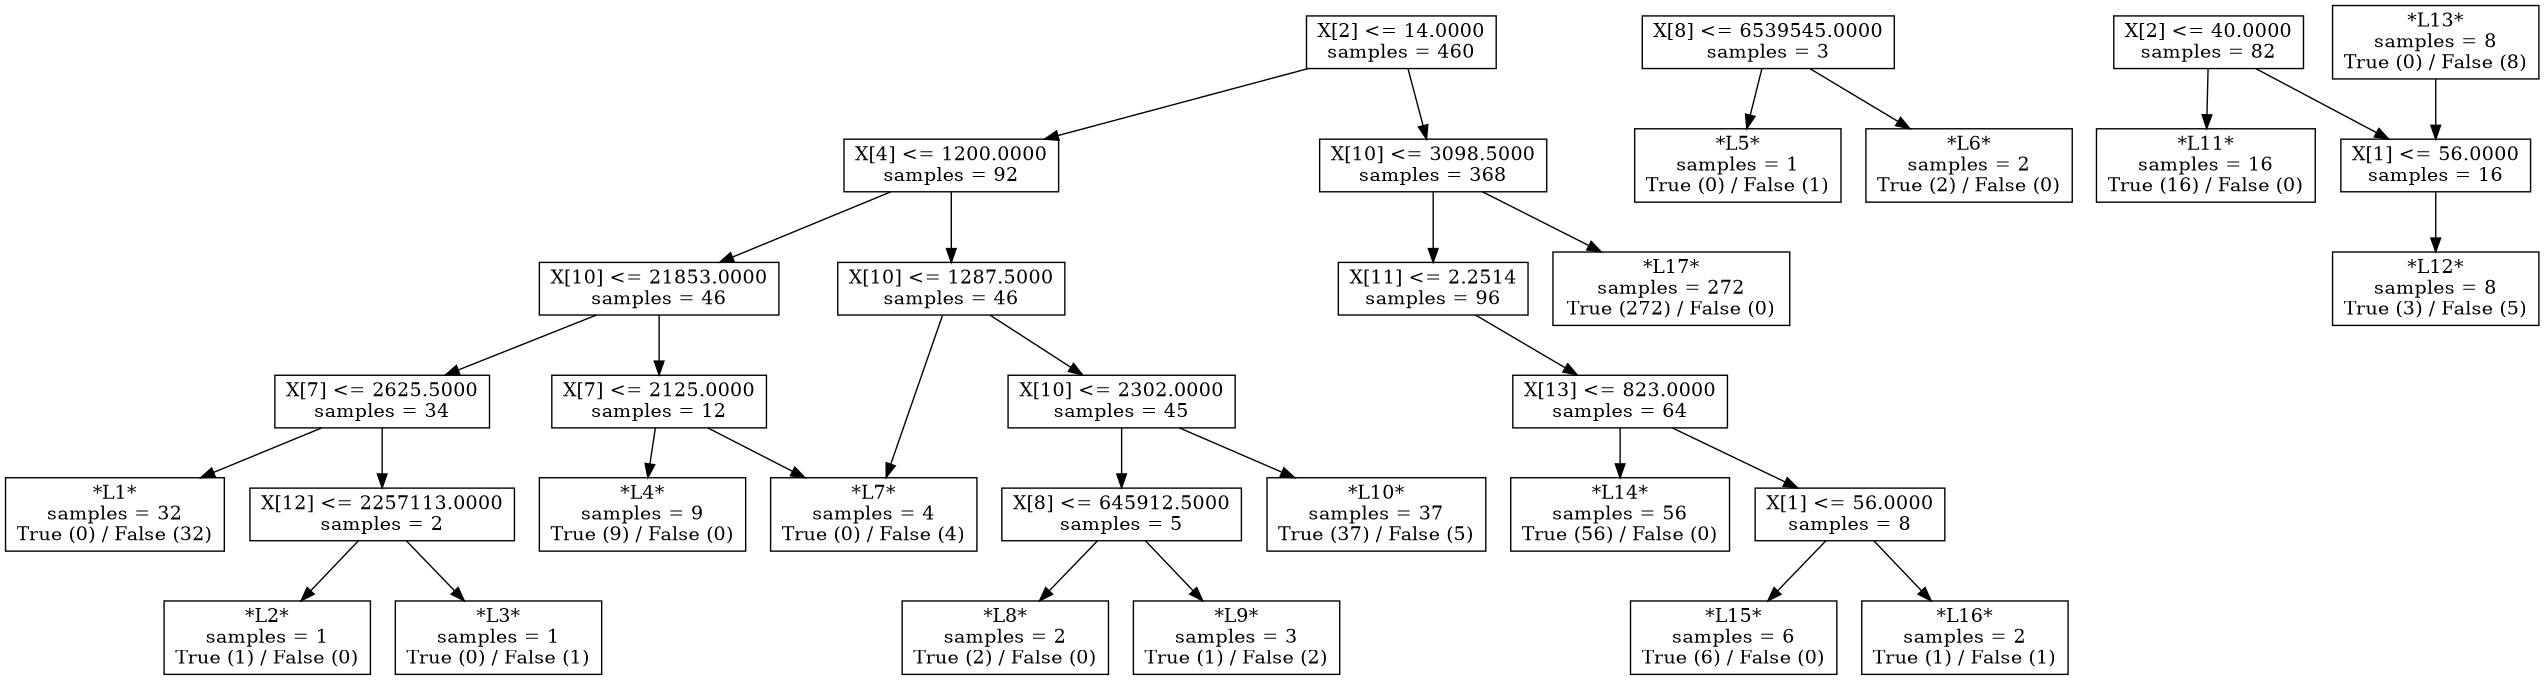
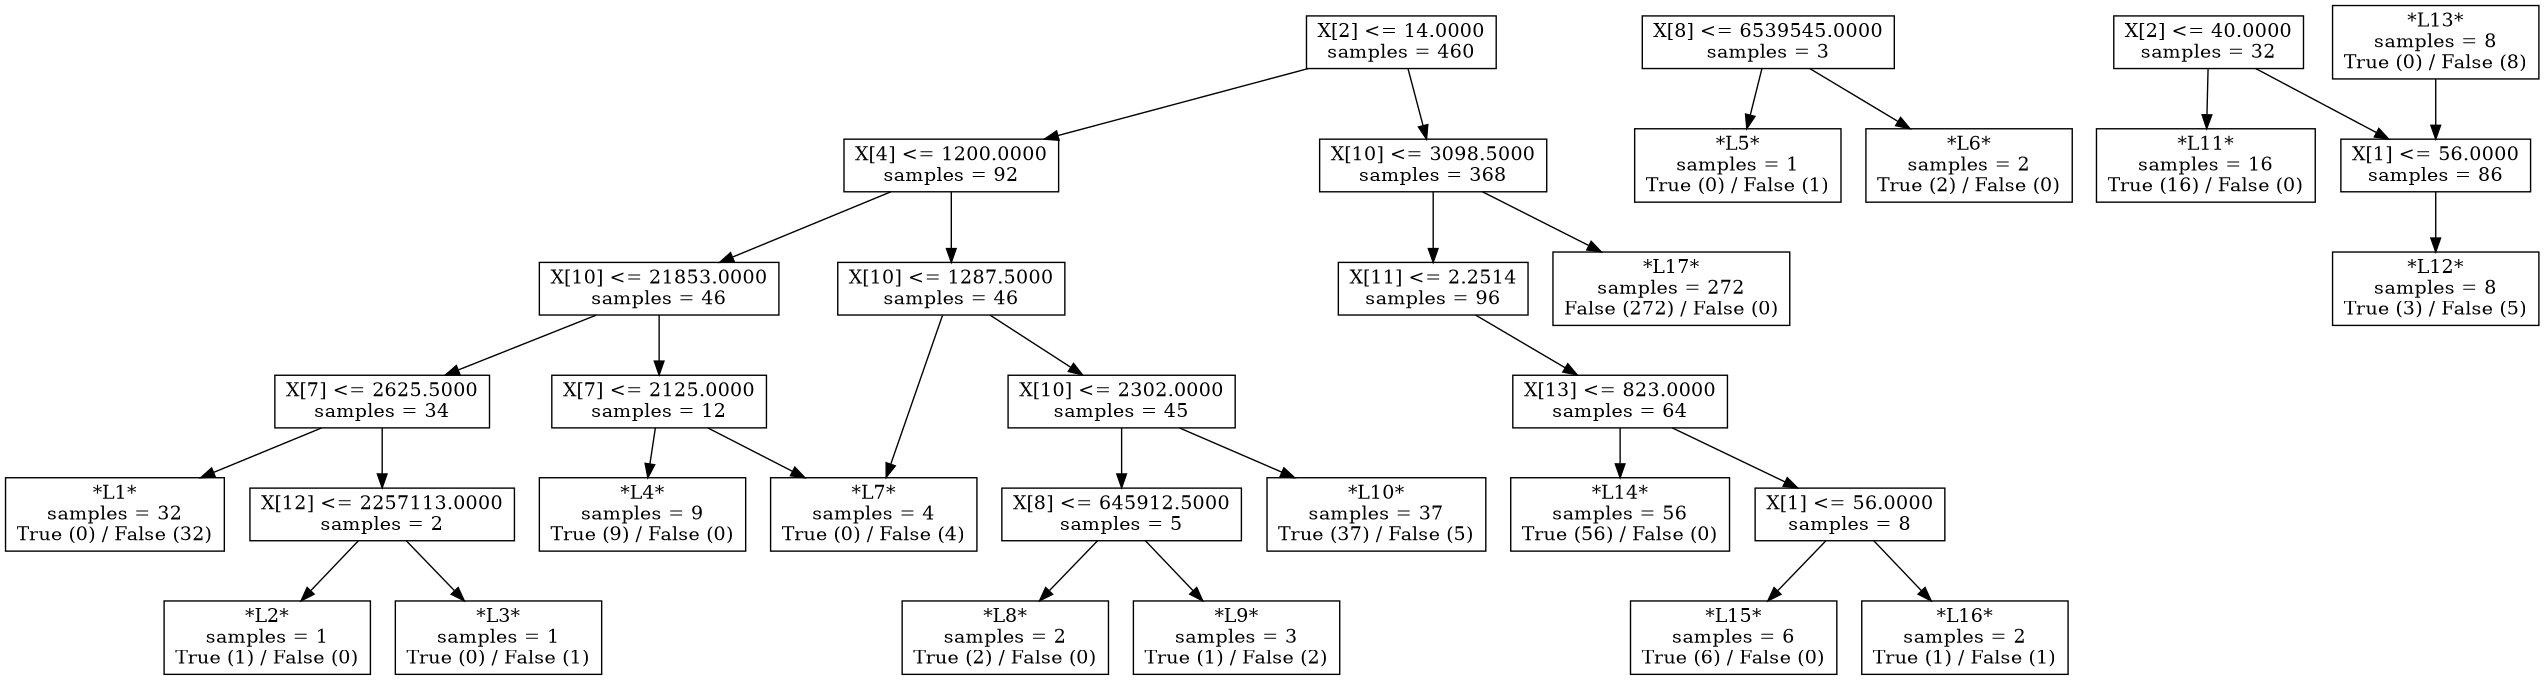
  digraph {
    node [shape=box]
    n1 [label="X[2] <= 14.0000\nsamples = 460"]
    n2 [label="X[4] <= 1200.0000\nsamples = 92"]
    n3 [label="X[10] <= 3098.5000\nsamples = 368"]
    n4 [label="X[10] <= 21853.0000\nsamples = 46"]
    n5 [label="X[10] <= 1287.5000\nsamples = 46"]
    n6 [label="X[11] <= 2.2514\nsamples = 96"]
-   n7 [label="*L17*\nsamples = 272\nTrue (272) / False (0)"]
+   n7 [label="*L17*\nsamples = 272\nFalse (272) / False (0)"]
    n8 [label="X[7] <= 2625.5000\nsamples = 34"]
    n9 [label="X[7] <= 2125.0000\nsamples = 12"]
    n10 [label="*L7*\nsamples = 4\nTrue (0) / False (4)"]
    n11 [label="X[10] <= 2302.0000\nsamples = 45"]
    n12 [label="*L1*\nsamples = 32\nTrue (0) / False (32)"]
    n13 [label="X[12] <= 2257113.0000\nsamples = 2"]
    n14 [label="*L4*\nsamples = 9\nTrue (9) / False (0)"]
    n15 [label="*L2*\nsamples = 1\nTrue (1) / False (0)"]
    n16 [label="*L3*\nsamples = 1\nTrue (0) / False (1)"]
    n17 [label="X[8] <= 6539545.0000\nsamples = 3"]
    n18 [label="*L5*\nsamples = 1\nTrue (0) / False (1)"]
    n19 [label="*L6*\nsamples = 2\nTrue (2) / False (0)"]
    n20 [label="X[8] <= 645912.5000\nsamples = 5"]
    n21 [label="*L10*\nsamples = 37\nTrue (37) / False (5)"]
    n22 [label="*L8*\nsamples = 2\nTrue (2) / False (0)"]
    n23 [label="*L9*\nsamples = 3\nTrue (1) / False (2)"]
    n24 [label="X[13] <= 823.0000\nsamples = 64"]
-   n25 [label="X[2] <= 40.0000\nsamples = 82"]
+   n25 [label="X[2] <= 40.0000\nsamples = 32"]
    n26 [label="*L11*\nsamples = 16\nTrue (16) / False (0)"]
-   n27 [label="X[1] <= 56.0000\nsamples = 16"]
+   n27 [label="X[1] <= 56.0000\nsamples = 86"]
    n28 [label="*L14*\nsamples = 56\nTrue (56) / False (0)"]
    n29 [label="X[1] <= 56.0000\nsamples = 8"]
    n30 [label="*L12*\nsamples = 8\nTrue (3) / False (5)"]
    n31 [label="*L13*\nsamples = 8\nTrue (0) / False (8)"]
    n32 [label="*L15*\nsamples = 6\nTrue (6) / False (0)"]
    n33 [label="*L16*\nsamples = 2\nTrue (1) / False (1)"]
    n1 -> n2
    n1 -> n3
    n2 -> n4
    n2 -> n5
    n3 -> n6
    n3 -> n7
    n4 -> n8
    n4 -> n9
    n5 -> n10
    n5 -> n11
    n6 -> n24
    n8 -> n12
    n8 -> n13
    n9 -> n10
    n9 -> n14
    n11 -> n20
    n11 -> n21
    n13 -> n15
    n13 -> n16
    n17 -> n18
    n17 -> n19
    n20 -> n22
    n20 -> n23
    n24 -> n28
    n24 -> n29
    n25 -> n26
    n25 -> n27
    n27 -> n30
    n29 -> n32
    n29 -> n33
    n31 -> n27
  }
